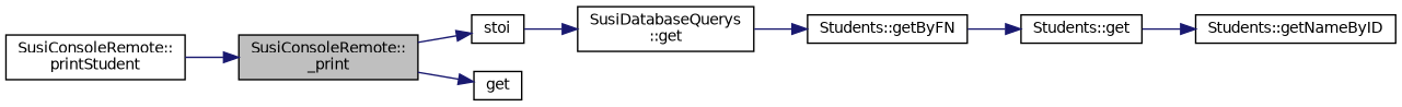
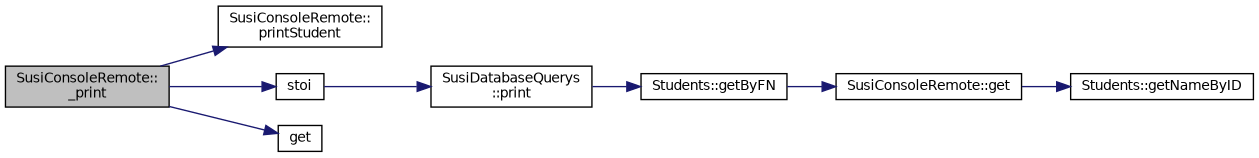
  digraph {
    rankdir=LR
    node [color=black fillcolor=white fontname=Helvetica fontsize=10 shape=record style=filled]
    edge [color=midnightblue fontname=Helvetica fontsize=10 labelfontname=Helvetica labelfontsize=10 style=solid]
    n1 [fillcolor=grey75 fontcolor=black height=0.2 label="SusiConsoleRemote::\l_print" width=0.4]
    n2 [height=0.2 label="SusiConsoleRemote::\lprintStudent" width=0.4]
    n3 [height=0.2 label=stoi width=0.4]
    n4 [height=0.2 label=get width=0.4]
-   n5 [height=0.2 label="SusiDatabaseQuerys\l::get" width=0.4]
+   n5 [height=0.2 label="SusiDatabaseQuerys\l::print" width=0.4]
    n6 [height=0.2 label="Students::getByFN" width=0.4]
-   n7 [height=0.2 label="Students::get" width=0.4]
+   n7 [height=0.2 label="SusiConsoleRemote::get" width=0.4]
    n8 [height=0.2 label="Students::getNameByID" width=0.4]
-   n2 -> n1
+   n1 -> n2
    n1 -> n3
    n1 -> n4
    n3 -> n5
    n5 -> n6
    n6 -> n7
    n7 -> n8
  }
